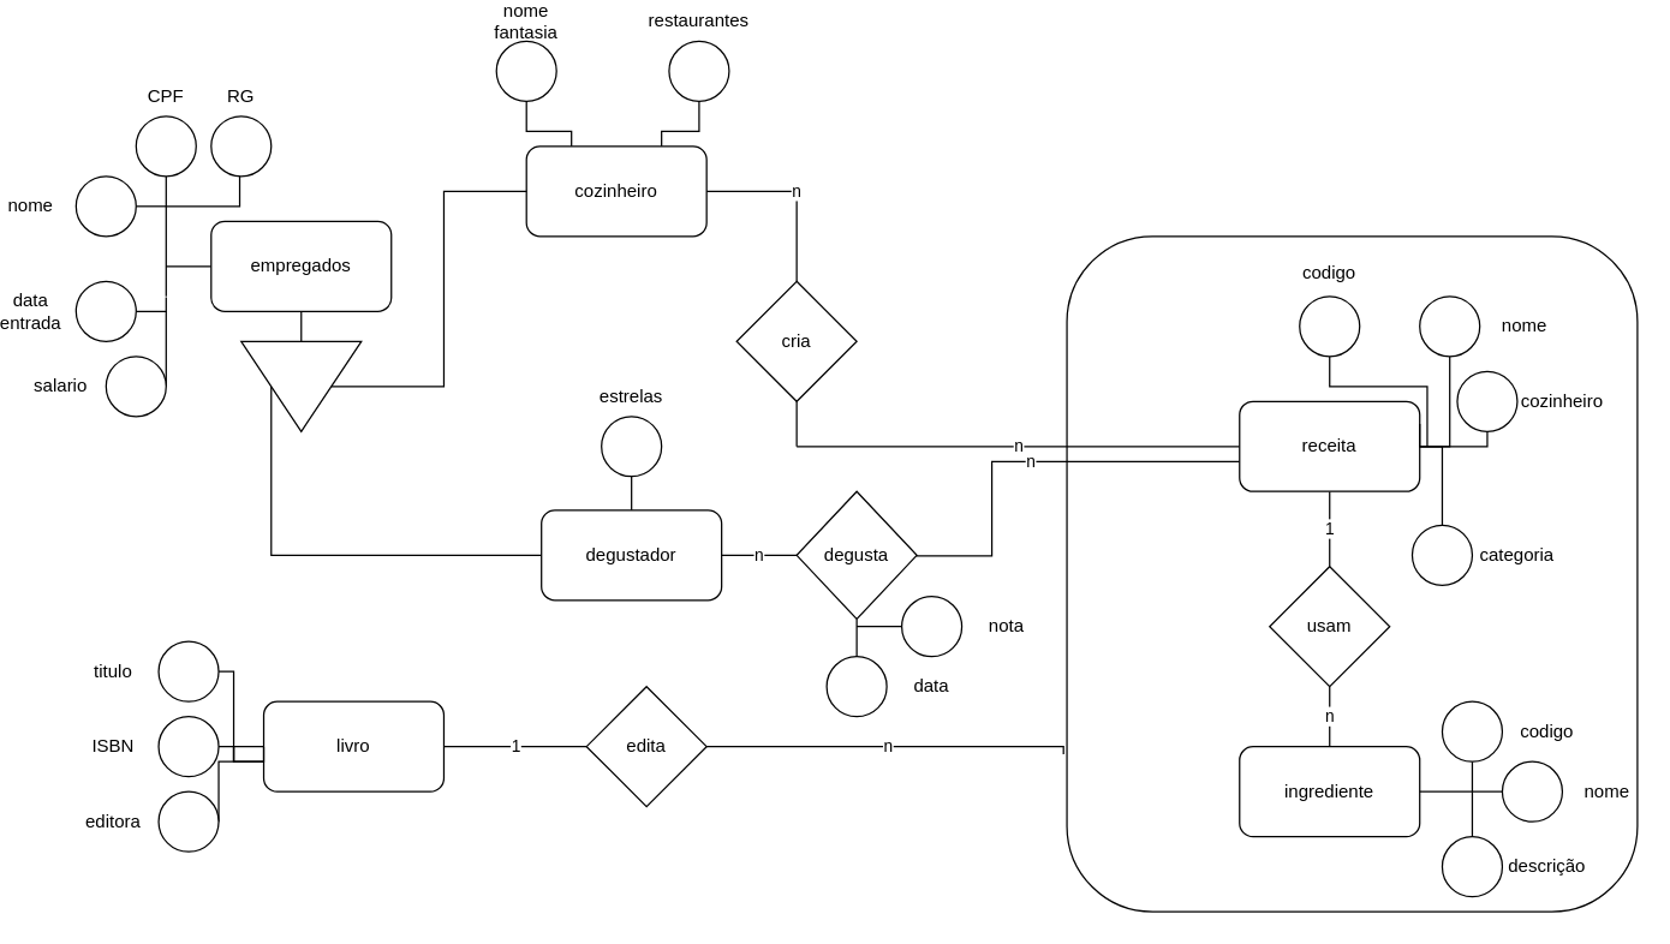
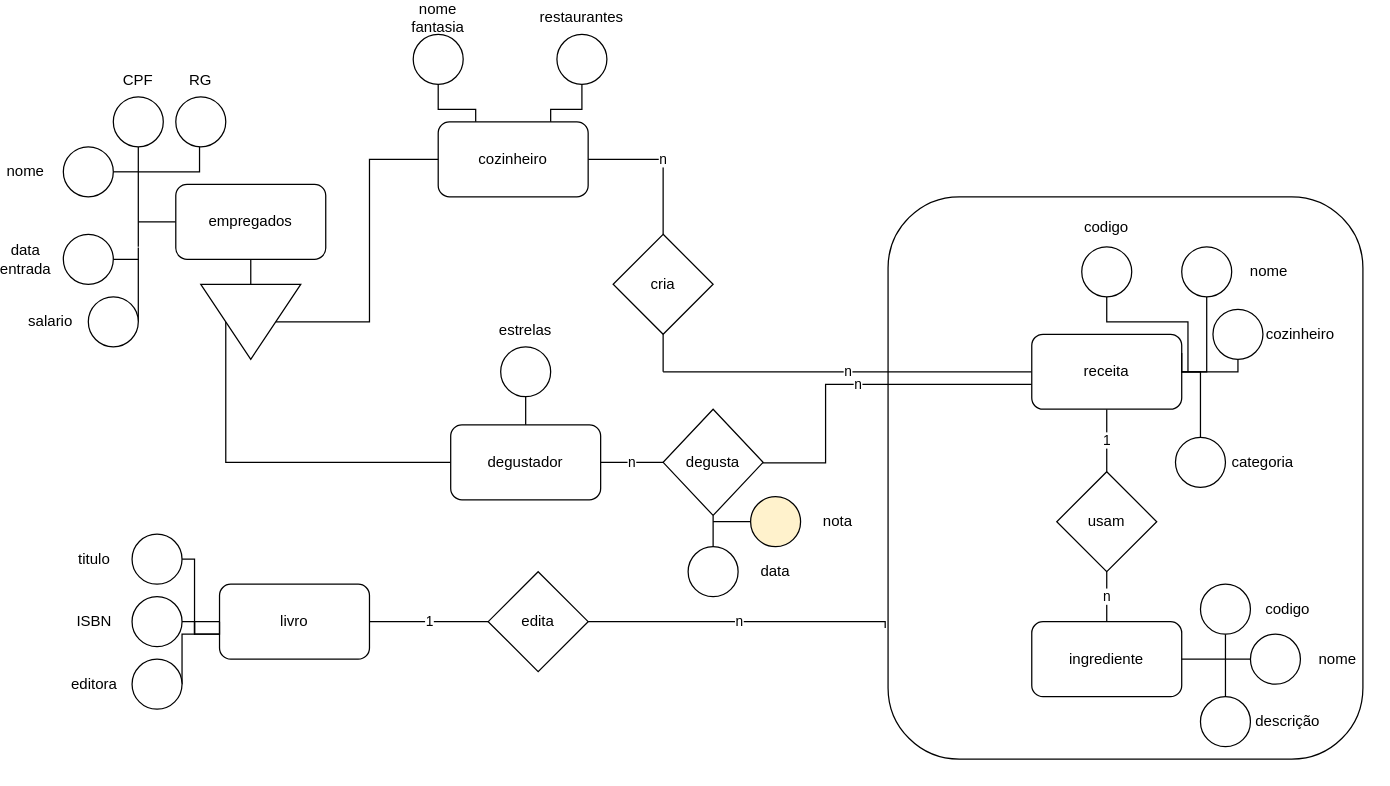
  <mxCell id="0" />
  <mxCell id="1" parent="0" />
  <mxCell id="2" value="" style="rounded=1;whiteSpace=wrap;html=1;" parent="1" vertex="1"><mxGeometry x="680" y="150" width="380" height="450" as="geometry" /></mxCell>
  <mxCell id="3" value="1" style="edgeStyle=orthogonalEdgeStyle;rounded=0;orthogonalLoop=1;jettySize=auto;html=1;entryX=0;entryY=0.5;entryDx=0;entryDy=0;endArrow=none;endFill=0;" parent="1" source="4" target="19" edge="1"><mxGeometry relative="1" as="geometry" /></mxCell>
  <mxCell id="4" value="livro" style="rounded=1;whiteSpace=wrap;html=1;" parent="1" vertex="1"><mxGeometry x="145" y="460" width="120" height="60" as="geometry" /></mxCell>
  <mxCell id="5" value="ingrediente" style="rounded=1;whiteSpace=wrap;html=1;" parent="1" vertex="1"><mxGeometry x="795" y="490" width="120" height="60" as="geometry" /></mxCell>
  <mxCell id="6" value="n" style="edgeStyle=orthogonalEdgeStyle;rounded=0;orthogonalLoop=1;jettySize=auto;html=1;endArrow=none;endFill=0;" parent="1" source="9" edge="1"><mxGeometry relative="1" as="geometry"><mxPoint x="500" y="290" as="targetPoint" /></mxGeometry></mxCell>
  <mxCell id="7" value="1" style="edgeStyle=orthogonalEdgeStyle;rounded=0;orthogonalLoop=1;jettySize=auto;html=1;endArrow=none;endFill=0;" parent="1" source="9" target="24" edge="1"><mxGeometry relative="1" as="geometry" /></mxCell>
  <mxCell id="8" value="n" style="edgeStyle=orthogonalEdgeStyle;rounded=0;orthogonalLoop=1;jettySize=auto;html=1;endArrow=none;endFill=0;" parent="1" source="9" target="20" edge="1"><mxGeometry relative="1" as="geometry"><Array as="points"><mxPoint x="630" y="300" /><mxPoint x="630" y="363" /></Array></mxGeometry></mxCell>
  <mxCell id="9" value="receita" style="rounded=1;whiteSpace=wrap;html=1;" parent="1" vertex="1"><mxGeometry x="795" y="260" width="120" height="60" as="geometry" /></mxCell>
  <mxCell id="10" value="n" style="edgeStyle=orthogonalEdgeStyle;rounded=0;orthogonalLoop=1;jettySize=auto;html=1;endArrow=none;endFill=0;entryX=0.5;entryY=0;entryDx=0;entryDy=0;" parent="1" source="11" edge="1" target="22"><mxGeometry relative="1" as="geometry"><mxPoint x="500" y="220" as="targetPoint" /><Array as="points"><mxPoint x="500" y="120" /></Array></mxGeometry></mxCell>
  <mxCell id="11" value="cozinheiro" style="rounded=1;whiteSpace=wrap;html=1;" parent="1" vertex="1"><mxGeometry x="320" y="90" width="120" height="60" as="geometry" /></mxCell>
  <mxCell id="12" style="edgeStyle=orthogonalEdgeStyle;rounded=0;orthogonalLoop=1;jettySize=auto;html=1;entryX=0;entryY=0.5;entryDx=0;entryDy=0;endArrow=none;endFill=0;" parent="1" source="14" target="26" edge="1"><mxGeometry relative="1" as="geometry" /></mxCell>
  <mxCell id="13" style="edgeStyle=orthogonalEdgeStyle;rounded=0;orthogonalLoop=1;jettySize=auto;html=1;endArrow=none;endFill=0;" parent="1" source="14" edge="1"><mxGeometry relative="1" as="geometry"><mxPoint x="80" y="170" as="targetPoint" /></mxGeometry></mxCell>
  <mxCell id="14" value="empregados" style="rounded=1;whiteSpace=wrap;html=1;" parent="1" vertex="1"><mxGeometry x="110" y="140" width="120" height="60" as="geometry" /></mxCell>
  <mxCell id="15" style="edgeStyle=orthogonalEdgeStyle;rounded=0;orthogonalLoop=1;jettySize=auto;html=1;endArrow=none;endFill=0;entryX=0.5;entryY=1;entryDx=0;entryDy=0;" parent="1" source="17" edge="1" target="26"><mxGeometry relative="1" as="geometry"><mxPoint x="100" y="290" as="targetPoint" /><Array as="points"><mxPoint x="150" y="363" /></Array></mxGeometry></mxCell>
  <mxCell id="16" value="n" style="edgeStyle=orthogonalEdgeStyle;rounded=0;orthogonalLoop=1;jettySize=auto;html=1;exitX=1;exitY=0.5;exitDx=0;exitDy=0;endArrow=none;endFill=0;" parent="1" source="17" target="20" edge="1"><mxGeometry relative="1" as="geometry" /></mxCell>
  <mxCell id="17" value="degustador" style="rounded=1;whiteSpace=wrap;html=1;" parent="1" vertex="1"><mxGeometry x="330" y="332.5" width="120" height="60" as="geometry" /></mxCell>
  <mxCell id="18" value="n" style="edgeStyle=orthogonalEdgeStyle;rounded=0;orthogonalLoop=1;jettySize=auto;html=1;entryX=-0.006;entryY=0.767;entryDx=0;entryDy=0;entryPerimeter=0;endArrow=none;endFill=0;exitX=1;exitY=0.5;exitDx=0;exitDy=0;" parent="1" source="19" target="2" edge="1"><mxGeometry relative="1" as="geometry"><Array as="points"><mxPoint x="678" y="490" /></Array></mxGeometry></mxCell>
  <mxCell id="19" value="edita" style="rhombus;whiteSpace=wrap;html=1;" parent="1" vertex="1"><mxGeometry x="360" y="450" width="80" height="80" as="geometry" /></mxCell>
  <mxCell id="20" value="degusta" style="rhombus;whiteSpace=wrap;html=1;" parent="1" vertex="1"><mxGeometry x="500" y="320" width="80" height="85" as="geometry" /></mxCell>
  <mxCell id="21" style="edgeStyle=orthogonalEdgeStyle;rounded=0;orthogonalLoop=1;jettySize=auto;html=1;endArrow=none;endFill=0;" parent="1" source="22" edge="1"><mxGeometry relative="1" as="geometry"><mxPoint x="500" y="290" as="targetPoint" /><Array as="points"><mxPoint x="500" y="290" /></Array></mxGeometry></mxCell>
  <mxCell id="22" value="cria" style="rhombus;whiteSpace=wrap;html=1;" parent="1" vertex="1"><mxGeometry x="460" y="180" width="80" height="80" as="geometry" /></mxCell>
  <mxCell id="23" value="n" style="edgeStyle=orthogonalEdgeStyle;rounded=0;orthogonalLoop=1;jettySize=auto;html=1;entryX=0.5;entryY=0;entryDx=0;entryDy=0;endArrow=none;endFill=0;" parent="1" source="24" target="5" edge="1"><mxGeometry relative="1" as="geometry" /></mxCell>
  <mxCell id="24" value="usam" style="rhombus;whiteSpace=wrap;html=1;" parent="1" vertex="1"><mxGeometry x="815" y="370" width="80" height="80" as="geometry" /></mxCell>
  <mxCell id="25" style="edgeStyle=orthogonalEdgeStyle;rounded=0;orthogonalLoop=1;jettySize=auto;html=1;entryX=0;entryY=0.5;entryDx=0;entryDy=0;endArrow=none;endFill=0;" parent="1" source="26" target="11" edge="1"><mxGeometry relative="1" as="geometry" /></mxCell>
  <mxCell id="26" value="" style="triangle;whiteSpace=wrap;html=1;rotation=90;" parent="1" vertex="1"><mxGeometry x="140" y="210" width="60" height="80" as="geometry" /></mxCell>
  <mxCell id="27" style="edgeStyle=orthogonalEdgeStyle;rounded=0;orthogonalLoop=1;jettySize=auto;html=1;endArrow=none;endFill=0;spacingRight=100;" parent="1" source="28" edge="1"><mxGeometry relative="1" as="geometry"><mxPoint x="80" y="200" as="targetPoint" /><Array as="points"><mxPoint x="80" y="200" /><mxPoint x="80" y="200" /></Array></mxGeometry></mxCell>
  <mxCell id="28" value="salario" style="ellipse;whiteSpace=wrap;html=1;aspect=fixed;spacingRight=100;" parent="1" vertex="1"><mxGeometry x="40" y="230" width="40" height="40" as="geometry" /></mxCell>
  <mxCell id="29" style="edgeStyle=orthogonalEdgeStyle;rounded=0;orthogonalLoop=1;jettySize=auto;html=1;endArrow=none;endFill=0;spacingRight=100;" parent="1" source="30" edge="1"><mxGeometry relative="1" as="geometry"><mxPoint x="80" y="190" as="targetPoint" /></mxGeometry></mxCell>
  <mxCell id="30" value="data&lt;br&gt;entrada" style="ellipse;whiteSpace=wrap;html=1;aspect=fixed;spacingRight=100;" parent="1" vertex="1"><mxGeometry x="20" y="180" width="40" height="40" as="geometry" /></mxCell>
  <mxCell id="31" style="edgeStyle=orthogonalEdgeStyle;rounded=0;orthogonalLoop=1;jettySize=auto;html=1;endArrow=none;endFill=0;spacingRight=100;" parent="1" source="32" edge="1"><mxGeometry relative="1" as="geometry"><mxPoint x="80" y="130" as="targetPoint" /></mxGeometry></mxCell>
  <mxCell id="32" value="nome" style="ellipse;whiteSpace=wrap;html=1;aspect=fixed;spacingRight=100;" parent="1" vertex="1"><mxGeometry x="20" y="110" width="40" height="40" as="geometry" /></mxCell>
  <mxCell id="33" style="edgeStyle=orthogonalEdgeStyle;rounded=0;orthogonalLoop=1;jettySize=auto;html=1;endArrow=none;endFill=0;spacingRight=100;" parent="1" source="34" edge="1"><mxGeometry relative="1" as="geometry"><mxPoint x="80" y="190" as="targetPoint" /></mxGeometry></mxCell>
  <mxCell id="34" value="CPF" style="ellipse;whiteSpace=wrap;html=1;aspect=fixed;spacingTop=-66;" parent="1" vertex="1"><mxGeometry x="60" y="70" width="40" height="40" as="geometry" /></mxCell>
  <mxCell id="35" style="edgeStyle=orthogonalEdgeStyle;rounded=0;orthogonalLoop=1;jettySize=auto;html=1;endArrow=none;endFill=0;" parent="1" source="36" edge="1"><mxGeometry relative="1" as="geometry"><mxPoint x="80" y="130" as="targetPoint" /><Array as="points"><mxPoint x="129" y="120" /><mxPoint x="129" y="120" /></Array></mxGeometry></mxCell>
  <mxCell id="36" value="RG" style="ellipse;whiteSpace=wrap;html=1;aspect=fixed;spacingTop=-66;" parent="1" vertex="1"><mxGeometry x="110" y="70" width="40" height="40" as="geometry" /></mxCell>
  <mxCell id="37" style="edgeStyle=orthogonalEdgeStyle;rounded=0;orthogonalLoop=1;jettySize=auto;html=1;exitX=1;exitY=0.5;exitDx=0;exitDy=0;entryX=0;entryY=0.5;entryDx=0;entryDy=0;endArrow=none;endFill=0;" parent="1" source="38" target="4" edge="1"><mxGeometry relative="1" as="geometry"><Array as="points"><mxPoint x="125" y="500" /></Array></mxGeometry></mxCell>
  <mxCell id="38" value="editora" style="ellipse;whiteSpace=wrap;html=1;aspect=fixed;spacingRight=100;" parent="1" vertex="1"><mxGeometry x="75" y="520" width="40" height="40" as="geometry" /></mxCell>
  <mxCell id="39" style="edgeStyle=orthogonalEdgeStyle;rounded=0;orthogonalLoop=1;jettySize=auto;html=1;exitX=1;exitY=0.5;exitDx=0;exitDy=0;endArrow=none;endFill=0;" parent="1" source="40" edge="1"><mxGeometry relative="1" as="geometry"><mxPoint x="145" y="500" as="targetPoint" /><Array as="points"><mxPoint x="125" y="490" /><mxPoint x="125" y="500" /></Array></mxGeometry></mxCell>
  <mxCell id="40" value="ISBN" style="ellipse;whiteSpace=wrap;html=1;aspect=fixed;spacingRight=100;" parent="1" vertex="1"><mxGeometry x="75" y="470" width="40" height="40" as="geometry" /></mxCell>
  <mxCell id="41" style="edgeStyle=orthogonalEdgeStyle;rounded=0;orthogonalLoop=1;jettySize=auto;html=1;exitX=1;exitY=0.5;exitDx=0;exitDy=0;entryX=0;entryY=0.5;entryDx=0;entryDy=0;endArrow=none;endFill=0;" parent="1" source="42" target="4" edge="1"><mxGeometry relative="1" as="geometry"><Array as="points"><mxPoint x="125" y="440" /><mxPoint x="125" y="500" /></Array></mxGeometry></mxCell>
  <mxCell id="42" value="titulo" style="ellipse;whiteSpace=wrap;html=1;aspect=fixed;spacingRight=100;" parent="1" vertex="1"><mxGeometry x="75" y="420" width="40" height="40" as="geometry" /></mxCell>
  <mxCell id="43" style="edgeStyle=orthogonalEdgeStyle;rounded=0;orthogonalLoop=1;jettySize=auto;html=1;entryX=0.5;entryY=1;entryDx=0;entryDy=0;endArrow=none;endFill=0;spacingLeft=100;" parent="1" source="44" target="20" edge="1"><mxGeometry relative="1" as="geometry" /></mxCell>
  <mxCell id="44" value="data" style="ellipse;whiteSpace=wrap;html=1;aspect=fixed;spacingLeft=100;" parent="1" vertex="1"><mxGeometry x="520" y="430" width="40" height="40" as="geometry" /></mxCell>
  <mxCell id="45" style="edgeStyle=orthogonalEdgeStyle;rounded=0;orthogonalLoop=1;jettySize=auto;html=1;endArrow=none;endFill=0;spacingLeft=100;" parent="1" source="46" edge="1"><mxGeometry relative="1" as="geometry"><mxPoint x="540" y="410" as="targetPoint" /></mxGeometry></mxCell>
- <mxCell id="46" value="nota" style="ellipse;whiteSpace=wrap;html=1;aspect=fixed;spacingLeft=100;" parent="1" vertex="1"><mxGeometry x="570" y="390" width="40" height="40" as="geometry" /></mxCell>
+ <mxCell id="46" value="nota" style="ellipse;whiteSpace=wrap;html=1;aspect=fixed;spacingLeft=100;fillColor=#fff2cc;" parent="1" vertex="1"><mxGeometry x="570" y="390" width="40" height="40" as="geometry" /></mxCell>
  <mxCell id="47" style="edgeStyle=orthogonalEdgeStyle;rounded=0;orthogonalLoop=1;jettySize=auto;html=1;endArrow=none;endFill=0;spacingLeft=100;" parent="1" source="48" edge="1"><mxGeometry relative="1" as="geometry"><mxPoint x="950" y="520" as="targetPoint" /></mxGeometry></mxCell>
  <mxCell id="48" value="descrição" style="ellipse;whiteSpace=wrap;html=1;aspect=fixed;spacingLeft=100;" parent="1" vertex="1"><mxGeometry x="930" y="550" width="40" height="40" as="geometry" /></mxCell>
  <mxCell id="49" style="edgeStyle=orthogonalEdgeStyle;rounded=0;orthogonalLoop=1;jettySize=auto;html=1;entryX=1;entryY=0.5;entryDx=0;entryDy=0;endArrow=none;endFill=0;" parent="1" source="50" target="5" edge="1"><mxGeometry relative="1" as="geometry" /></mxCell>
  <mxCell id="50" value="nome" style="ellipse;whiteSpace=wrap;html=1;aspect=fixed;spacingLeft=100;" parent="1" vertex="1"><mxGeometry x="970" y="500" width="40" height="40" as="geometry" /></mxCell>
  <mxCell id="51" style="edgeStyle=orthogonalEdgeStyle;rounded=0;orthogonalLoop=1;jettySize=auto;html=1;endArrow=none;endFill=0;spacingLeft=100;" parent="1" source="52" edge="1"><mxGeometry relative="1" as="geometry"><mxPoint x="950" y="520" as="targetPoint" /></mxGeometry></mxCell>
  <mxCell id="52" value="codigo" style="ellipse;whiteSpace=wrap;html=1;aspect=fixed;spacingLeft=100;" parent="1" vertex="1"><mxGeometry x="930" y="460" width="40" height="40" as="geometry" /></mxCell>
  <mxCell id="53" style="edgeStyle=orthogonalEdgeStyle;rounded=0;orthogonalLoop=1;jettySize=auto;html=1;exitX=0.5;exitY=0;exitDx=0;exitDy=0;entryX=1;entryY=0.5;entryDx=0;entryDy=0;endArrow=none;endFill=0;spacingLeft=100;" edge="1" parent="1" source="54" target="9"><mxGeometry relative="1" as="geometry"><Array as="points"><mxPoint x="930" y="290" /></Array></mxGeometry></mxCell>
  <mxCell id="54" value="categoria" style="ellipse;whiteSpace=wrap;html=1;aspect=fixed;spacingLeft=100;" parent="1" vertex="1"><mxGeometry x="910" y="342.5" width="40" height="40" as="geometry" /></mxCell>
  <mxCell id="55" style="edgeStyle=orthogonalEdgeStyle;rounded=0;orthogonalLoop=1;jettySize=auto;html=1;entryX=1;entryY=0.5;entryDx=0;entryDy=0;endArrow=none;endFill=0;spacingLeft=100;" parent="1" source="56" target="9" edge="1"><mxGeometry relative="1" as="geometry"><Array as="points"><mxPoint x="960" y="290" /></Array></mxGeometry></mxCell>
  <mxCell id="56" value="cozinheiro" style="ellipse;whiteSpace=wrap;html=1;aspect=fixed;spacingLeft=100;" parent="1" vertex="1"><mxGeometry x="940" y="240" width="40" height="40" as="geometry" /></mxCell>
  <mxCell id="57" style="edgeStyle=orthogonalEdgeStyle;rounded=0;orthogonalLoop=1;jettySize=auto;html=1;entryX=1;entryY=0.25;entryDx=0;entryDy=0;endArrow=none;endFill=0;spacingLeft=100;" parent="1" source="58" target="9" edge="1"><mxGeometry relative="1" as="geometry"><Array as="points"><mxPoint x="935" y="290" /><mxPoint x="915" y="290" /></Array></mxGeometry></mxCell>
  <mxCell id="58" value="nome" style="ellipse;whiteSpace=wrap;html=1;aspect=fixed;spacingLeft=100;" parent="1" vertex="1"><mxGeometry x="915" y="190" width="40" height="40" as="geometry" /></mxCell>
  <mxCell id="59" style="edgeStyle=orthogonalEdgeStyle;rounded=0;orthogonalLoop=1;jettySize=auto;html=1;exitX=0.5;exitY=1;exitDx=0;exitDy=0;endArrow=none;endFill=0;" edge="1" parent="1" source="60"><mxGeometry relative="1" as="geometry"><mxPoint x="920" y="290" as="targetPoint" /><Array as="points"><mxPoint x="855" y="250" /><mxPoint x="920" y="250" /></Array></mxGeometry></mxCell>
  <mxCell id="60" value="codigo" style="ellipse;whiteSpace=wrap;html=1;aspect=fixed;spacingTop=-70;" parent="1" vertex="1"><mxGeometry x="835" y="190" width="40" height="40" as="geometry" /></mxCell>
  <mxCell id="61" style="edgeStyle=orthogonalEdgeStyle;rounded=0;orthogonalLoop=1;jettySize=auto;html=1;exitX=0.5;exitY=1;exitDx=0;exitDy=0;entryX=0.25;entryY=0;entryDx=0;entryDy=0;endArrow=none;endFill=0;" edge="1" parent="1" source="62" target="11"><mxGeometry relative="1" as="geometry" /></mxCell>
  <mxCell id="62" value="nome fantasia" style="ellipse;whiteSpace=wrap;html=1;aspect=fixed;spacingTop=-66;" vertex="1" parent="1"><mxGeometry x="300" y="20" width="40" height="40" as="geometry" /></mxCell>
  <mxCell id="63" style="edgeStyle=orthogonalEdgeStyle;rounded=0;orthogonalLoop=1;jettySize=auto;html=1;exitX=0.5;exitY=1;exitDx=0;exitDy=0;entryX=0.75;entryY=0;entryDx=0;entryDy=0;endArrow=none;endFill=0;" edge="1" parent="1" source="64" target="11"><mxGeometry relative="1" as="geometry"><Array as="points"><mxPoint x="435" y="80" /><mxPoint x="410" y="80" /></Array></mxGeometry></mxCell>
  <mxCell id="64" value="restaurantes" style="ellipse;whiteSpace=wrap;html=1;aspect=fixed;spacingTop=-66;" vertex="1" parent="1"><mxGeometry x="415" y="20" width="40" height="40" as="geometry" /></mxCell>
  <mxCell id="65" style="edgeStyle=orthogonalEdgeStyle;rounded=0;orthogonalLoop=1;jettySize=auto;html=1;exitX=0.5;exitY=1;exitDx=0;exitDy=0;entryX=0.5;entryY=0;entryDx=0;entryDy=0;endArrow=none;endFill=0;" edge="1" parent="1" source="66" target="17"><mxGeometry relative="1" as="geometry" /></mxCell>
  <mxCell id="66" value="estrelas" style="ellipse;whiteSpace=wrap;html=1;aspect=fixed;spacingTop=-66;" vertex="1" parent="1"><mxGeometry x="370" y="270" width="40" height="40" as="geometry" /></mxCell>
